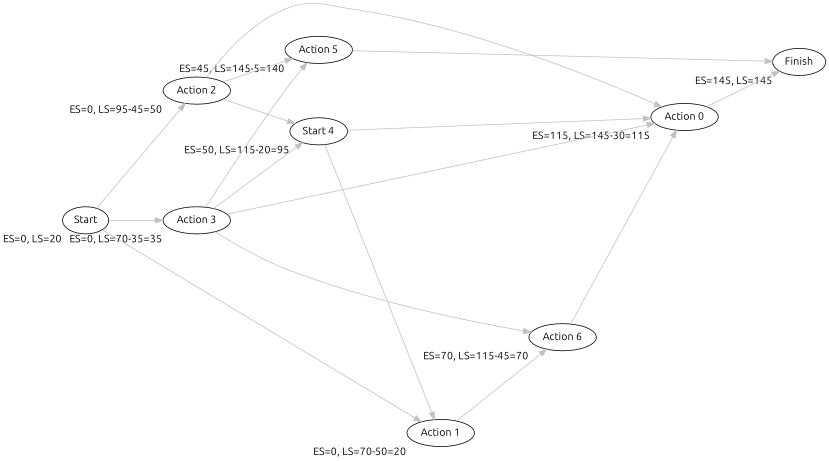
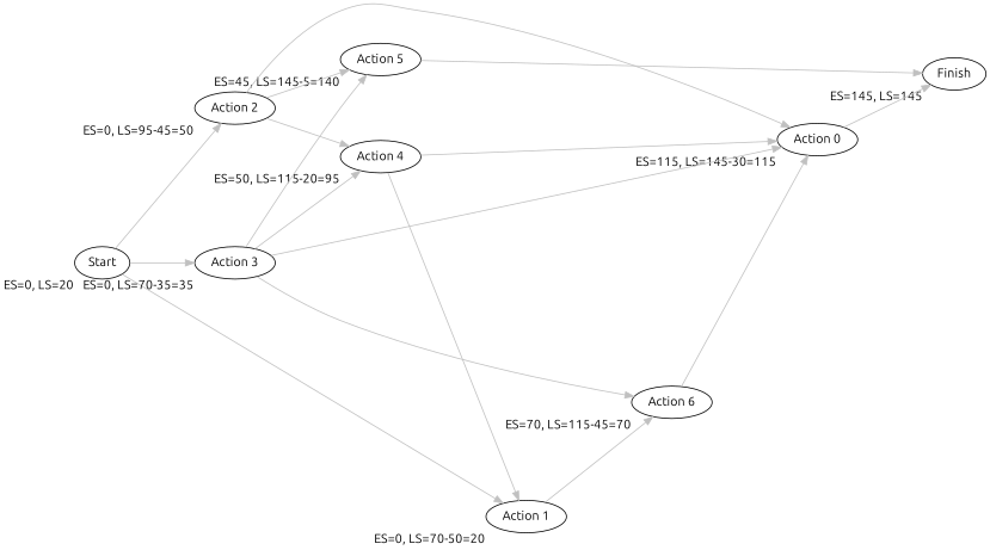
  digraph {
    fontname=Ubuntu
    nodesep=1
    rankdir=LR
    ranksep=1
    node [fontname=Ubuntu]
    edge [color=grey fontname=Ubuntu]
    n1 [label=Start xlabel="ES=0, LS=20"]
    n2 [label="Action 1" xlabel="ES=0, LS=70-50=20"]
    n3 [label="Action 2" xlabel="ES=0, LS=95-45=50"]
    n4 [label="Action 3" xlabel="ES=0, LS=70-35=35"]
    n5 [label="Action 6" xlabel="ES=70, LS=115-45=70"]
-   n6 [label="Start 4" xlabel="ES=50, LS=115-20=95"]
+   n6 [label="Action 4" xlabel="ES=50, LS=115-20=95"]
    n7 [label="Action 5" xlabel="ES=45, LS=145-5=140"]
    n8 [label="Action 0" xlabel="ES=115, LS=145-30=115"]
    n9 [label=Finish xlabel="ES=145, LS=145"]
    n1 -> n2
    n1 -> n3
    n1 -> n4
    n2 -> n5
    n3 -> n6
    n3 -> n7
    n3 -> n8
    n4 -> n5
    n4 -> n6
    n4 -> n7
    n4 -> n8
    n5 -> n8
    n6 -> n2
    n6 -> n8
    n7 -> n9
    n8 -> n9
  }
